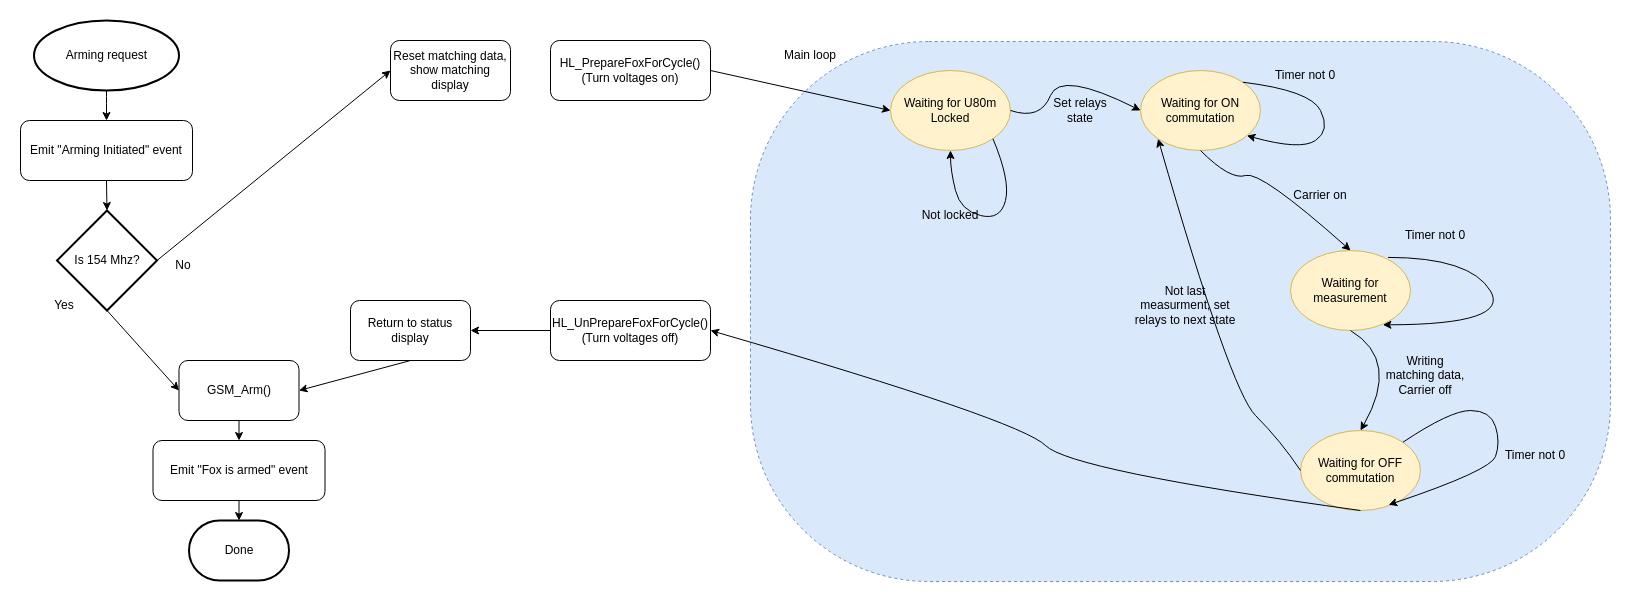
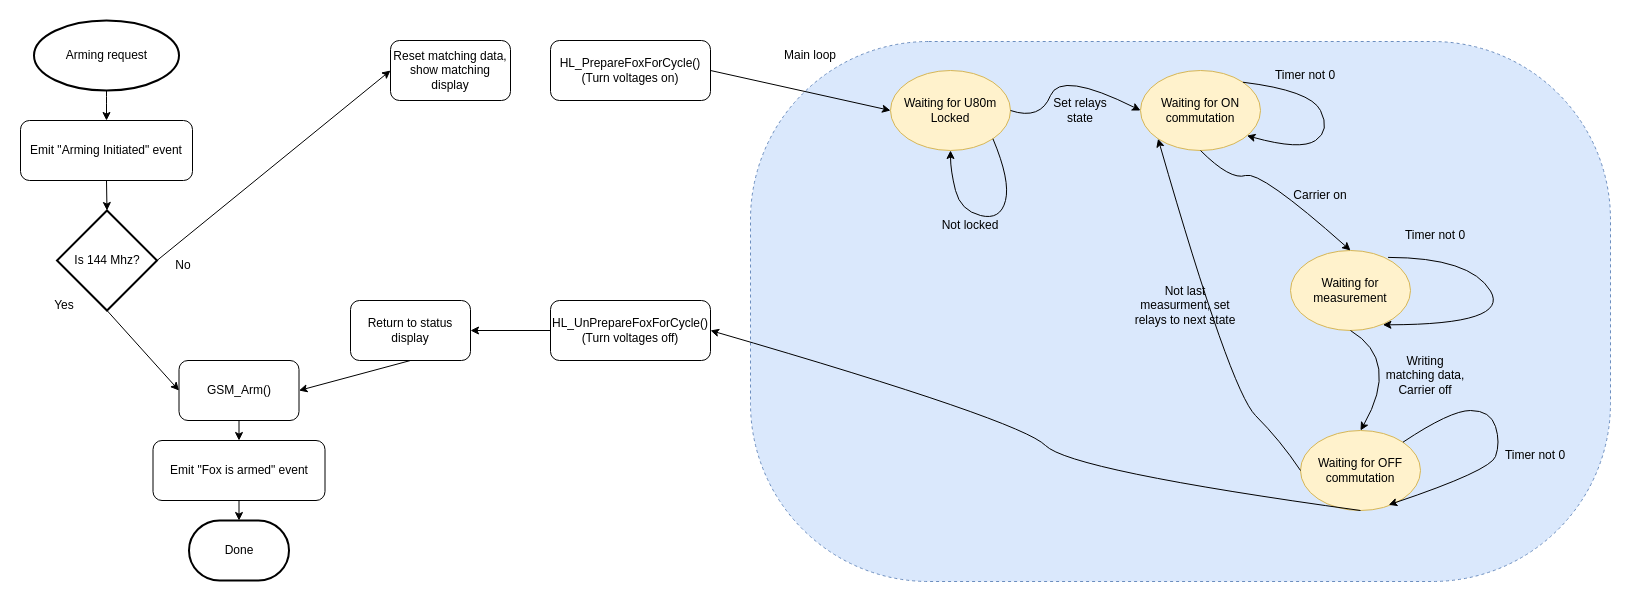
  <mxCell id="0" />
  <mxCell id="1" parent="0" />
  <mxCell id="2" value="" style="rounded=1;whiteSpace=wrap;html=1;fillColor=#dae8fc;strokeColor=#6c8ebf;dashed=1;arcSize=33;" vertex="1" parent="1"><mxGeometry x="750" y="41" width="860" height="540" as="geometry" /></mxCell>
  <mxCell id="3" value="Arming request" style="strokeWidth=2;html=1;shape=mxgraph.flowchart.start_1;whiteSpace=wrap;" vertex="1" parent="1"><mxGeometry x="33.5" y="20" width="145" height="70" as="geometry" /></mxCell>
  <mxCell id="4" value="Emit &quot;Arming Initiated&quot; event" style="rounded=1;whiteSpace=wrap;html=1;" vertex="1" parent="1"><mxGeometry x="20" y="120" width="172" height="60" as="geometry" /></mxCell>
  <mxCell id="5" value="" style="curved=1;endArrow=classic;html=1;rounded=0;entryX=0.5;entryY=0;entryDx=0;entryDy=0;" edge="1" parent="1" source="3" target="4"><mxGeometry width="50" height="50" relative="1" as="geometry"><mxPoint x="106" y="140" as="sourcePoint" /><mxPoint x="106.5" y="120" as="targetPoint" /></mxGeometry></mxCell>
- <mxCell id="6" value="Is 154 Mhz?" style="strokeWidth=2;html=1;shape=mxgraph.flowchart.decision;whiteSpace=wrap;" vertex="1" parent="1"><mxGeometry x="56.5" y="210" width="100" height="100" as="geometry" /></mxCell>
+ <mxCell id="6" value="Is 144 Mhz?" style="strokeWidth=2;html=1;shape=mxgraph.flowchart.decision;whiteSpace=wrap;" vertex="1" parent="1"><mxGeometry x="56.5" y="210" width="100" height="100" as="geometry" /></mxCell>
  <mxCell id="7" value="" style="endArrow=classic;html=1;rounded=0;entryX=0.5;entryY=0;entryDx=0;entryDy=0;entryPerimeter=0;exitX=0.5;exitY=1;exitDx=0;exitDy=0;" edge="1" parent="1" source="4" target="6"><mxGeometry width="50" height="50" relative="1" as="geometry"><mxPoint x="78.5" y="270" as="sourcePoint" /><mxPoint x="128.5" y="220" as="targetPoint" /></mxGeometry></mxCell>
  <mxCell id="8" value="Yes" style="text;html=1;strokeColor=none;fillColor=none;align=center;verticalAlign=middle;whiteSpace=wrap;rounded=0;" vertex="1" parent="1"><mxGeometry x="33.5" y="290" width="60" height="30" as="geometry" /></mxCell>
  <mxCell id="9" value="GSM_Arm()" style="rounded=1;whiteSpace=wrap;html=1;" vertex="1" parent="1"><mxGeometry x="178.5" y="360" width="120" height="60" as="geometry" /></mxCell>
  <mxCell id="10" value="" style="endArrow=classic;html=1;rounded=0;exitX=0.5;exitY=1;exitDx=0;exitDy=0;exitPerimeter=0;entryX=0;entryY=0.5;entryDx=0;entryDy=0;" edge="1" parent="1" source="6" target="9"><mxGeometry width="50" height="50" relative="1" as="geometry"><mxPoint x="230" y="350" as="sourcePoint" /><mxPoint x="280" y="300" as="targetPoint" /></mxGeometry></mxCell>
  <mxCell id="11" style="edgeStyle=orthogonalEdgeStyle;rounded=0;orthogonalLoop=1;jettySize=auto;html=1;exitX=0.5;exitY=1;exitDx=0;exitDy=0;entryX=0.5;entryY=0;entryDx=0;entryDy=0;entryPerimeter=0;" edge="1" parent="1" source="12" target="14"><mxGeometry relative="1" as="geometry" /></mxCell>
  <mxCell id="12" value="Emit &quot;Fox is armed&quot; event" style="rounded=1;whiteSpace=wrap;html=1;" vertex="1" parent="1"><mxGeometry x="152.5" y="440" width="172" height="60" as="geometry" /></mxCell>
  <mxCell id="13" value="" style="endArrow=classic;html=1;rounded=0;entryX=0.5;entryY=0;entryDx=0;entryDy=0;exitX=0.5;exitY=1;exitDx=0;exitDy=0;" edge="1" parent="1" source="9" target="12"><mxGeometry width="50" height="50" relative="1" as="geometry"><mxPoint x="250" y="400" as="sourcePoint" /><mxPoint x="300" y="350" as="targetPoint" /></mxGeometry></mxCell>
  <mxCell id="14" value="Done" style="strokeWidth=2;html=1;shape=mxgraph.flowchart.terminator;whiteSpace=wrap;" vertex="1" parent="1"><mxGeometry x="188.5" y="520" width="100" height="60" as="geometry" /></mxCell>
  <mxCell id="15" value="Reset matching data, show matching display" style="rounded=1;whiteSpace=wrap;html=1;" vertex="1" parent="1"><mxGeometry x="390" y="40" width="120" height="60" as="geometry" /></mxCell>
  <mxCell id="16" value="" style="endArrow=classic;html=1;rounded=0;exitX=1;exitY=0.5;exitDx=0;exitDy=0;exitPerimeter=0;entryX=0;entryY=0.5;entryDx=0;entryDy=0;" edge="1" parent="1" source="6" target="15"><mxGeometry width="50" height="50" relative="1" as="geometry"><mxPoint x="230" y="170" as="sourcePoint" /><mxPoint x="280" y="120" as="targetPoint" /></mxGeometry></mxCell>
  <mxCell id="17" value="No" style="text;html=1;strokeColor=none;fillColor=none;align=center;verticalAlign=middle;whiteSpace=wrap;rounded=0;" vertex="1" parent="1"><mxGeometry x="152.5" y="250" width="60" height="30" as="geometry" /></mxCell>
  <mxCell id="18" value="Return to status display" style="rounded=1;whiteSpace=wrap;html=1;" vertex="1" parent="1"><mxGeometry x="350" y="300" width="120" height="60" as="geometry" /></mxCell>
  <mxCell id="19" value="" style="endArrow=classic;html=1;rounded=0;exitX=0.5;exitY=1;exitDx=0;exitDy=0;entryX=1;entryY=0.5;entryDx=0;entryDy=0;" edge="1" parent="1" source="18" target="9"><mxGeometry width="50" height="50" relative="1" as="geometry"><mxPoint x="400" y="430" as="sourcePoint" /><mxPoint x="450" y="380" as="targetPoint" /></mxGeometry></mxCell>
  <mxCell id="20" value="HL_PrepareFoxForCycle()&lt;br&gt;(Turn voltages on)" style="rounded=1;whiteSpace=wrap;html=1;" vertex="1" parent="1"><mxGeometry x="550" y="40" width="160" height="60" as="geometry" /></mxCell>
  <mxCell id="21" value="Waiting for U80m Locked" style="ellipse;whiteSpace=wrap;html=1;fillColor=#fff2cc;strokeColor=#d6b656;" vertex="1" parent="1"><mxGeometry x="890" y="70" width="120" height="80" as="geometry" /></mxCell>
  <mxCell id="22" value="" style="endArrow=classic;html=1;rounded=0;exitX=1;exitY=0.5;exitDx=0;exitDy=0;entryX=0;entryY=0.5;entryDx=0;entryDy=0;" edge="1" parent="1" source="20" target="21"><mxGeometry width="50" height="50" relative="1" as="geometry"><mxPoint x="950" y="280" as="sourcePoint" /><mxPoint x="1000" y="230" as="targetPoint" /></mxGeometry></mxCell>
  <mxCell id="23" value="Main loop" style="text;html=1;strokeColor=none;fillColor=none;align=center;verticalAlign=middle;whiteSpace=wrap;rounded=0;dashed=1;" vertex="1" parent="1"><mxGeometry x="780" y="40" width="60" height="30" as="geometry" /></mxCell>
  <mxCell id="24" value="" style="curved=1;endArrow=classic;html=1;rounded=0;exitX=1;exitY=1;exitDx=0;exitDy=0;" edge="1" parent="1" source="21" target="21"><mxGeometry width="50" height="50" relative="1" as="geometry"><mxPoint x="950" y="220" as="sourcePoint" /><mxPoint x="1000" y="170" as="targetPoint" /><Array as="points"><mxPoint x="1010" y="180" /><mxPoint x="1000" y="220" /><mxPoint x="960" y="210" /><mxPoint x="950" y="170" /></Array></mxGeometry></mxCell>
- <mxCell id="25" value="Not locked" style="text;html=1;strokeColor=none;fillColor=none;align=center;verticalAlign=middle;whiteSpace=wrap;rounded=0;dashed=1;" vertex="1" parent="1"><mxGeometry x="920" y="200" width="60" height="30" as="geometry" /></mxCell>
+ <mxCell id="25" value="Not locked" style="text;html=1;strokeColor=none;fillColor=none;align=center;verticalAlign=middle;whiteSpace=wrap;rounded=0;dashed=1;" vertex="1" parent="1"><mxGeometry x="940" y="210" width="60" height="30" as="geometry" /></mxCell>
  <mxCell id="26" value="Waiting for ON commutation" style="ellipse;whiteSpace=wrap;html=1;fillColor=#fff2cc;strokeColor=#d6b656;" vertex="1" parent="1"><mxGeometry x="1140" y="70" width="120" height="80" as="geometry" /></mxCell>
  <mxCell id="27" value="" style="curved=1;endArrow=classic;html=1;rounded=0;exitX=1;exitY=0.5;exitDx=0;exitDy=0;entryX=0;entryY=0.5;entryDx=0;entryDy=0;" edge="1" parent="1" source="21" target="26"><mxGeometry width="50" height="50" relative="1" as="geometry"><mxPoint x="1020" y="120" as="sourcePoint" /><mxPoint x="1070" y="70" as="targetPoint" /><Array as="points"><mxPoint x="1040" y="120" /><mxPoint x="1060" y="70" /></Array></mxGeometry></mxCell>
  <mxCell id="28" value="Set relays state" style="text;html=1;strokeColor=none;fillColor=none;align=center;verticalAlign=middle;whiteSpace=wrap;rounded=0;dashed=1;" vertex="1" parent="1"><mxGeometry x="1050" y="95" width="60" height="30" as="geometry" /></mxCell>
  <mxCell id="29" value="" style="curved=1;endArrow=classic;html=1;rounded=0;exitX=1;exitY=0;exitDx=0;exitDy=0;entryX=0.887;entryY=0.814;entryDx=0;entryDy=0;entryPerimeter=0;" edge="1" parent="1" source="26" target="26"><mxGeometry width="50" height="50" relative="1" as="geometry"><mxPoint x="1190" y="190" as="sourcePoint" /><mxPoint x="1240" y="140" as="targetPoint" /><Array as="points"><mxPoint x="1310" y="90" /><mxPoint x="1330" y="130" /><mxPoint x="1300" y="150" /></Array></mxGeometry></mxCell>
  <mxCell id="30" value="Timer not 0" style="text;html=1;strokeColor=none;fillColor=none;align=center;verticalAlign=middle;whiteSpace=wrap;rounded=0;dashed=1;" vertex="1" parent="1"><mxGeometry x="1270" y="60" width="70" height="30" as="geometry" /></mxCell>
  <mxCell id="31" value="Waiting for measurement" style="ellipse;whiteSpace=wrap;html=1;fillColor=#fff2cc;strokeColor=#d6b656;" vertex="1" parent="1"><mxGeometry x="1290" y="250" width="120" height="80" as="geometry" /></mxCell>
  <mxCell id="32" value="" style="curved=1;endArrow=classic;html=1;rounded=0;entryX=0.5;entryY=0;entryDx=0;entryDy=0;exitX=0.5;exitY=1;exitDx=0;exitDy=0;" edge="1" parent="1" source="26" target="31"><mxGeometry width="50" height="50" relative="1" as="geometry"><mxPoint x="1190" y="180" as="sourcePoint" /><mxPoint x="1240" y="130" as="targetPoint" /><Array as="points"><mxPoint x="1230" y="180" /><mxPoint x="1260" y="170" /></Array></mxGeometry></mxCell>
  <mxCell id="33" value="Carrier on" style="text;html=1;strokeColor=none;fillColor=none;align=center;verticalAlign=middle;whiteSpace=wrap;rounded=0;dashed=1;" vertex="1" parent="1"><mxGeometry x="1290" y="180" width="60" height="30" as="geometry" /></mxCell>
  <mxCell id="34" value="" style="curved=1;endArrow=classic;html=1;rounded=0;entryX=0.77;entryY=0.929;entryDx=0;entryDy=0;entryPerimeter=0;exitX=0.813;exitY=0.086;exitDx=0;exitDy=0;exitPerimeter=0;" edge="1" parent="1" source="31" target="31"><mxGeometry width="50" height="50" relative="1" as="geometry"><mxPoint x="1360" y="280" as="sourcePoint" /><mxPoint x="1410" y="230" as="targetPoint" /><Array as="points"><mxPoint x="1470" y="257" /><mxPoint x="1510" y="324" /></Array></mxGeometry></mxCell>
  <mxCell id="35" value="Timer not 0" style="text;html=1;strokeColor=none;fillColor=none;align=center;verticalAlign=middle;whiteSpace=wrap;rounded=0;dashed=1;" vertex="1" parent="1"><mxGeometry x="1400" y="220" width="70" height="30" as="geometry" /></mxCell>
  <mxCell id="36" value="Waiting for OFF commutation" style="ellipse;whiteSpace=wrap;html=1;fillColor=#fff2cc;strokeColor=#d6b656;" vertex="1" parent="1"><mxGeometry x="1300" y="430" width="120" height="80" as="geometry" /></mxCell>
  <mxCell id="37" value="" style="curved=1;endArrow=classic;html=1;rounded=0;exitX=0.5;exitY=1;exitDx=0;exitDy=0;entryX=0.5;entryY=0;entryDx=0;entryDy=0;" edge="1" parent="1" source="31" target="36"><mxGeometry width="50" height="50" relative="1" as="geometry"><mxPoint x="1350" y="360" as="sourcePoint" /><mxPoint x="1400" y="310" as="targetPoint" /><Array as="points"><mxPoint x="1400" y="360" /></Array></mxGeometry></mxCell>
  <mxCell id="38" value="Writing matching data, Carrier off" style="text;html=1;strokeColor=none;fillColor=none;align=center;verticalAlign=middle;whiteSpace=wrap;rounded=0;dashed=1;" vertex="1" parent="1"><mxGeometry x="1380" y="350" width="90" height="50" as="geometry" /></mxCell>
  <mxCell id="39" value="" style="curved=1;endArrow=classic;html=1;rounded=0;exitX=1;exitY=0;exitDx=0;exitDy=0;entryX=0.735;entryY=0.929;entryDx=0;entryDy=0;entryPerimeter=0;" edge="1" parent="1" source="36" target="36"><mxGeometry width="50" height="50" relative="1" as="geometry"><mxPoint x="1350" y="350" as="sourcePoint" /><mxPoint x="1400" y="300" as="targetPoint" /><Array as="points"><mxPoint x="1450" y="410" /><mxPoint x="1490" y="410" /><mxPoint x="1500" y="442" /><mxPoint x="1490" y="470" /></Array></mxGeometry></mxCell>
  <mxCell id="40" value="Timer not 0" style="text;html=1;strokeColor=none;fillColor=none;align=center;verticalAlign=middle;whiteSpace=wrap;rounded=0;dashed=1;" vertex="1" parent="1"><mxGeometry x="1500" y="440" width="70" height="30" as="geometry" /></mxCell>
  <mxCell id="41" value="" style="curved=1;endArrow=classic;html=1;rounded=0;exitX=0;exitY=0.5;exitDx=0;exitDy=0;entryX=0;entryY=1;entryDx=0;entryDy=0;" edge="1" parent="1" source="36" target="26"><mxGeometry width="50" height="50" relative="1" as="geometry"><mxPoint x="1230" y="440" as="sourcePoint" /><mxPoint x="1280" y="390" as="targetPoint" /><Array as="points"><mxPoint x="1280" y="440" /><mxPoint x="1230" y="390" /></Array></mxGeometry></mxCell>
  <mxCell id="42" value="Not last measurment, set relays to next state" style="text;html=1;strokeColor=none;fillColor=none;align=center;verticalAlign=middle;whiteSpace=wrap;rounded=0;dashed=1;" vertex="1" parent="1"><mxGeometry x="1130" y="280" width="110" height="50" as="geometry" /></mxCell>
  <mxCell id="43" style="edgeStyle=orthogonalEdgeStyle;rounded=0;orthogonalLoop=1;jettySize=auto;html=1;exitX=0;exitY=0.5;exitDx=0;exitDy=0;entryX=1;entryY=0.5;entryDx=0;entryDy=0;" edge="1" parent="1" source="44" target="18"><mxGeometry relative="1" as="geometry" /></mxCell>
  <mxCell id="44" value="HL_UnPrepareFoxForCycle()&lt;br&gt;(Turn voltages off)" style="rounded=1;whiteSpace=wrap;html=1;" vertex="1" parent="1"><mxGeometry x="550" y="300" width="160" height="60" as="geometry" /></mxCell>
  <mxCell id="45" value="" style="curved=1;endArrow=classic;html=1;rounded=0;entryX=1;entryY=0.5;entryDx=0;entryDy=0;exitX=0.5;exitY=1;exitDx=0;exitDy=0;" edge="1" parent="1" source="36" target="44"><mxGeometry width="50" height="50" relative="1" as="geometry"><mxPoint x="1020" y="470" as="sourcePoint" /><mxPoint x="1070" y="420" as="targetPoint" /><Array as="points"><mxPoint x="1070" y="470" /><mxPoint x="1020" y="420" /></Array></mxGeometry></mxCell>
